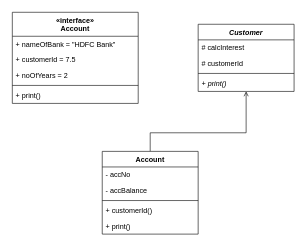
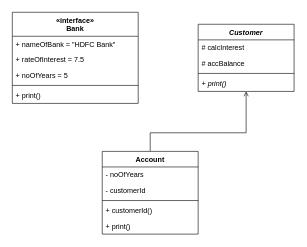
  <mxCell id="0" />
  <mxCell id="1" parent="0" />
  <mxCell id="2" style="edgeStyle=orthogonalEdgeStyle;rounded=0;orthogonalLoop=1;jettySize=auto;html=1;exitX=0.5;exitY=0;exitDx=0;exitDy=0;endArrow=open;" parent="1" source="3" target="9" edge="1"><mxGeometry relative="1" as="geometry"><Array as="points"><mxPoint x="250" y="221" /><mxPoint x="410" y="221" /></Array></mxGeometry></mxCell>
  <mxCell id="3" value="Account" style="swimlane;fontStyle=1;align=center;verticalAlign=top;childLayout=stackLayout;horizontal=1;startSize=26;horizontalStack=0;resizeParent=1;resizeParentMax=0;resizeLast=0;collapsible=1;marginBottom=0;" parent="1" vertex="1"><mxGeometry x="170" y="252" width="160" height="138" as="geometry" /></mxCell>
- <mxCell id="4" value="- accNo" style="text;strokeColor=none;fillColor=none;align=left;verticalAlign=top;spacingLeft=4;spacingRight=4;overflow=hidden;rotatable=0;points=[[0,0.5],[1,0.5]];portConstraint=eastwest;" parent="3" vertex="1"><mxGeometry y="26" width="160" height="26" as="geometry" /></mxCell>
- <mxCell id="5" value="- accBalance" style="text;strokeColor=none;fillColor=none;align=left;verticalAlign=top;spacingLeft=4;spacingRight=4;overflow=hidden;rotatable=0;points=[[0,0.5],[1,0.5]];portConstraint=eastwest;" parent="3" vertex="1"><mxGeometry y="52" width="160" height="26" as="geometry" /></mxCell>
+ <mxCell id="4" value="- noOfYears" style="text;strokeColor=none;fillColor=none;align=left;verticalAlign=top;spacingLeft=4;spacingRight=4;overflow=hidden;rotatable=0;points=[[0,0.5],[1,0.5]];portConstraint=eastwest;" parent="3" vertex="1"><mxGeometry y="26" width="160" height="26" as="geometry" /></mxCell>
+ <mxCell id="5" value="- customerId" style="text;strokeColor=none;fillColor=none;align=left;verticalAlign=top;spacingLeft=4;spacingRight=4;overflow=hidden;rotatable=0;points=[[0,0.5],[1,0.5]];portConstraint=eastwest;" parent="3" vertex="1"><mxGeometry y="52" width="160" height="26" as="geometry" /></mxCell>
  <mxCell id="6" value="" style="line;strokeWidth=1;fillColor=none;align=left;verticalAlign=middle;spacingTop=-1;spacingLeft=3;spacingRight=3;rotatable=0;labelPosition=right;points=[];portConstraint=eastwest;" parent="3" vertex="1"><mxGeometry y="78" width="160" height="8" as="geometry" /></mxCell>
  <mxCell id="7" value="+ customerId()" style="text;strokeColor=none;fillColor=none;align=left;verticalAlign=top;spacingLeft=4;spacingRight=4;overflow=hidden;rotatable=0;points=[[0,0.5],[1,0.5]];portConstraint=eastwest;" vertex="1" parent="3"><mxGeometry y="86" width="160" height="26" as="geometry" /></mxCell>
  <mxCell id="8" value="+ print()" style="text;strokeColor=none;fillColor=none;align=left;verticalAlign=top;spacingLeft=4;spacingRight=4;overflow=hidden;rotatable=0;points=[[0,0.5],[1,0.5]];portConstraint=eastwest;" parent="3" vertex="1"><mxGeometry y="112" width="160" height="26" as="geometry" /></mxCell>
  <mxCell id="9" value="Customer" style="swimlane;fontStyle=3;align=center;verticalAlign=top;childLayout=stackLayout;horizontal=1;startSize=26;horizontalStack=0;resizeParent=1;resizeParentMax=0;resizeLast=0;collapsible=1;marginBottom=0;" parent="1" vertex="1"><mxGeometry x="330" y="40" width="160" height="112" as="geometry"><mxRectangle x="470" y="98" width="70" height="26" as="alternateBounds" /></mxGeometry></mxCell>
  <mxCell id="10" value="# calcInterest" style="text;strokeColor=none;fillColor=none;align=left;verticalAlign=top;spacingLeft=4;spacingRight=4;overflow=hidden;rotatable=0;points=[[0,0.5],[1,0.5]];portConstraint=eastwest;" parent="9" vertex="1"><mxGeometry y="26" width="160" height="26" as="geometry" /></mxCell>
- <mxCell id="11" value="# customerId" style="text;strokeColor=none;fillColor=none;align=left;verticalAlign=top;spacingLeft=4;spacingRight=4;overflow=hidden;rotatable=0;points=[[0,0.5],[1,0.5]];portConstraint=eastwest;" parent="9" vertex="1"><mxGeometry y="52" width="160" height="26" as="geometry" /></mxCell>
+ <mxCell id="11" value="# accBalance" style="text;strokeColor=none;fillColor=none;align=left;verticalAlign=top;spacingLeft=4;spacingRight=4;overflow=hidden;rotatable=0;points=[[0,0.5],[1,0.5]];portConstraint=eastwest;" parent="9" vertex="1"><mxGeometry y="52" width="160" height="26" as="geometry" /></mxCell>
  <mxCell id="12" value="" style="line;strokeWidth=1;fillColor=none;align=left;verticalAlign=middle;spacingTop=-1;spacingLeft=3;spacingRight=3;rotatable=0;labelPosition=right;points=[];portConstraint=eastwest;" parent="9" vertex="1"><mxGeometry y="78" width="160" height="8" as="geometry" /></mxCell>
  <mxCell id="13" value="+ print()" style="text;strokeColor=none;fillColor=none;align=left;verticalAlign=top;spacingLeft=4;spacingRight=4;overflow=hidden;rotatable=0;points=[[0,0.5],[1,0.5]];portConstraint=eastwest;fontStyle=2" parent="9" vertex="1"><mxGeometry y="86" width="160" height="26" as="geometry" /></mxCell>
- <mxCell id="14" value="«interface»&#10;Account" style="swimlane;fontStyle=1;align=center;verticalAlign=top;childLayout=stackLayout;horizontal=1;startSize=40;horizontalStack=0;resizeParent=1;resizeParentMax=0;resizeLast=0;collapsible=1;marginBottom=0;" parent="1" vertex="1"><mxGeometry x="20" y="20" width="210" height="152" as="geometry" /></mxCell>
+ <mxCell id="14" value="«interface»&#10;Bank" style="swimlane;fontStyle=1;align=center;verticalAlign=top;childLayout=stackLayout;horizontal=1;startSize=40;horizontalStack=0;resizeParent=1;resizeParentMax=0;resizeLast=0;collapsible=1;marginBottom=0;" parent="1" vertex="1"><mxGeometry x="20" y="20" width="210" height="152" as="geometry" /></mxCell>
  <mxCell id="15" value="+ nameOfBank = &quot;HDFC Bank&quot;" style="text;strokeColor=none;fillColor=none;align=left;verticalAlign=top;spacingLeft=4;spacingRight=4;overflow=hidden;rotatable=0;points=[[0,0.5],[1,0.5]];portConstraint=eastwest;" parent="14" vertex="1"><mxGeometry y="40" width="210" height="26" as="geometry" /></mxCell>
- <mxCell id="16" value="+ customerId = 7.5" style="text;strokeColor=none;fillColor=none;align=left;verticalAlign=top;spacingLeft=4;spacingRight=4;overflow=hidden;rotatable=0;points=[[0,0.5],[1,0.5]];portConstraint=eastwest;" parent="14" vertex="1"><mxGeometry y="66" width="210" height="26" as="geometry" /></mxCell>
- <mxCell id="17" value="+ noOfYears = 2" style="text;strokeColor=none;fillColor=none;align=left;verticalAlign=top;spacingLeft=4;spacingRight=4;overflow=hidden;rotatable=0;points=[[0,0.5],[1,0.5]];portConstraint=eastwest;" parent="14" vertex="1"><mxGeometry y="92" width="210" height="26" as="geometry" /></mxCell>
+ <mxCell id="16" value="+ rateOfInterest = 7.5" style="text;strokeColor=none;fillColor=none;align=left;verticalAlign=top;spacingLeft=4;spacingRight=4;overflow=hidden;rotatable=0;points=[[0,0.5],[1,0.5]];portConstraint=eastwest;" parent="14" vertex="1"><mxGeometry y="66" width="210" height="26" as="geometry" /></mxCell>
+ <mxCell id="17" value="+ noOfYears = 5" style="text;strokeColor=none;fillColor=none;align=left;verticalAlign=top;spacingLeft=4;spacingRight=4;overflow=hidden;rotatable=0;points=[[0,0.5],[1,0.5]];portConstraint=eastwest;" parent="14" vertex="1"><mxGeometry y="92" width="210" height="26" as="geometry" /></mxCell>
  <mxCell id="18" value="" style="line;strokeWidth=1;fillColor=none;align=left;verticalAlign=middle;spacingTop=-1;spacingLeft=3;spacingRight=3;rotatable=0;labelPosition=right;points=[];portConstraint=eastwest;" parent="14" vertex="1"><mxGeometry y="118" width="210" height="8" as="geometry" /></mxCell>
  <mxCell id="19" value="+ print()" style="text;strokeColor=none;fillColor=none;align=left;verticalAlign=top;spacingLeft=4;spacingRight=4;overflow=hidden;rotatable=0;points=[[0,0.5],[1,0.5]];portConstraint=eastwest;" parent="14" vertex="1"><mxGeometry y="126" width="210" height="26" as="geometry" /></mxCell>
